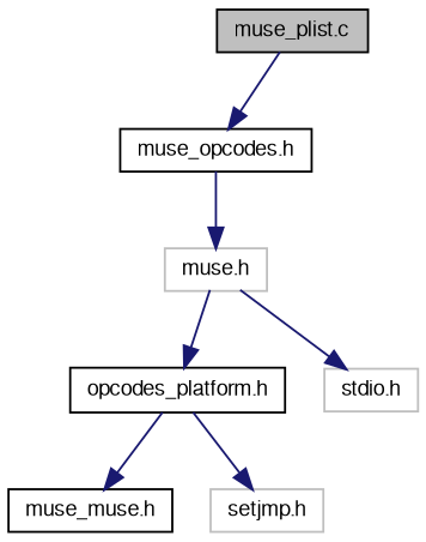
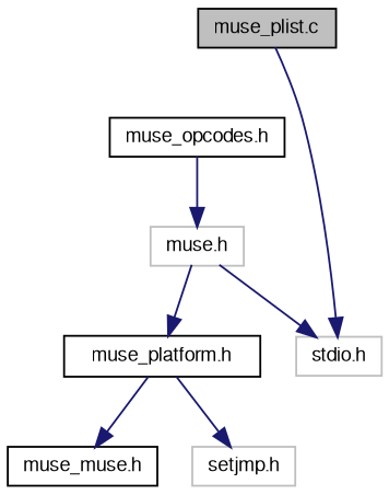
  digraph {
    node [color=black fillcolor=white fontname=FreeSans fontsize=10 shape=record style=filled]
    edge [color=midnightblue fontname=FreeSans fontsize=10 labelfontname=FreeSans labelfontsize=10 style=solid]
    n1 [fillcolor=grey75 fontcolor=black height=0.2 label="muse_plist.c" width=0.4]
    n2 [height=0.2 label="muse_opcodes.h" width=0.4]
    n3 [color=grey75 height=0.2 label="muse.h" width=0.4]
    n4 [color=grey75 height=0.2 label="stdio.h" width=0.4]
-   n5 [height=0.2 label="opcodes_platform.h" width=0.4]
+   n5 [height=0.2 label="muse_platform.h" width=0.4]
    n6 [height=0.2 label="muse_muse.h" width=0.4]
    n7 [color=grey75 height=0.2 label="setjmp.h" width=0.4]
-   n1 -> n2
+   n1 -> n4
    n2 -> n3
    n3 -> n4
    n3 -> n5
    n5 -> n6
    n5 -> n7
  }
